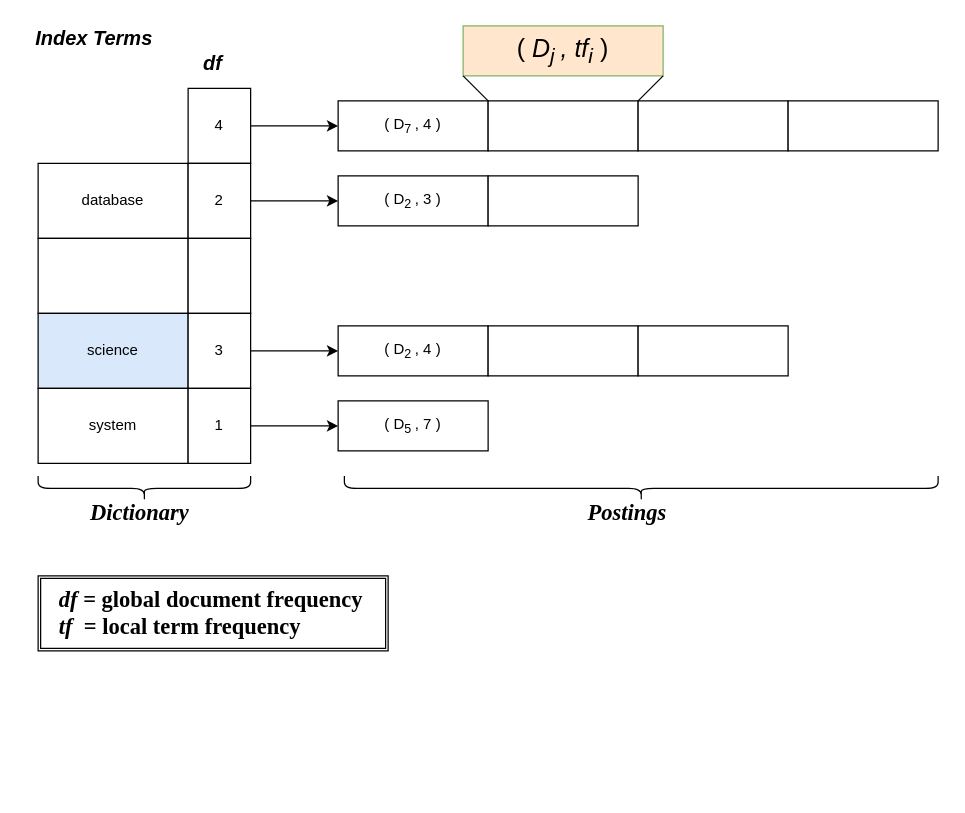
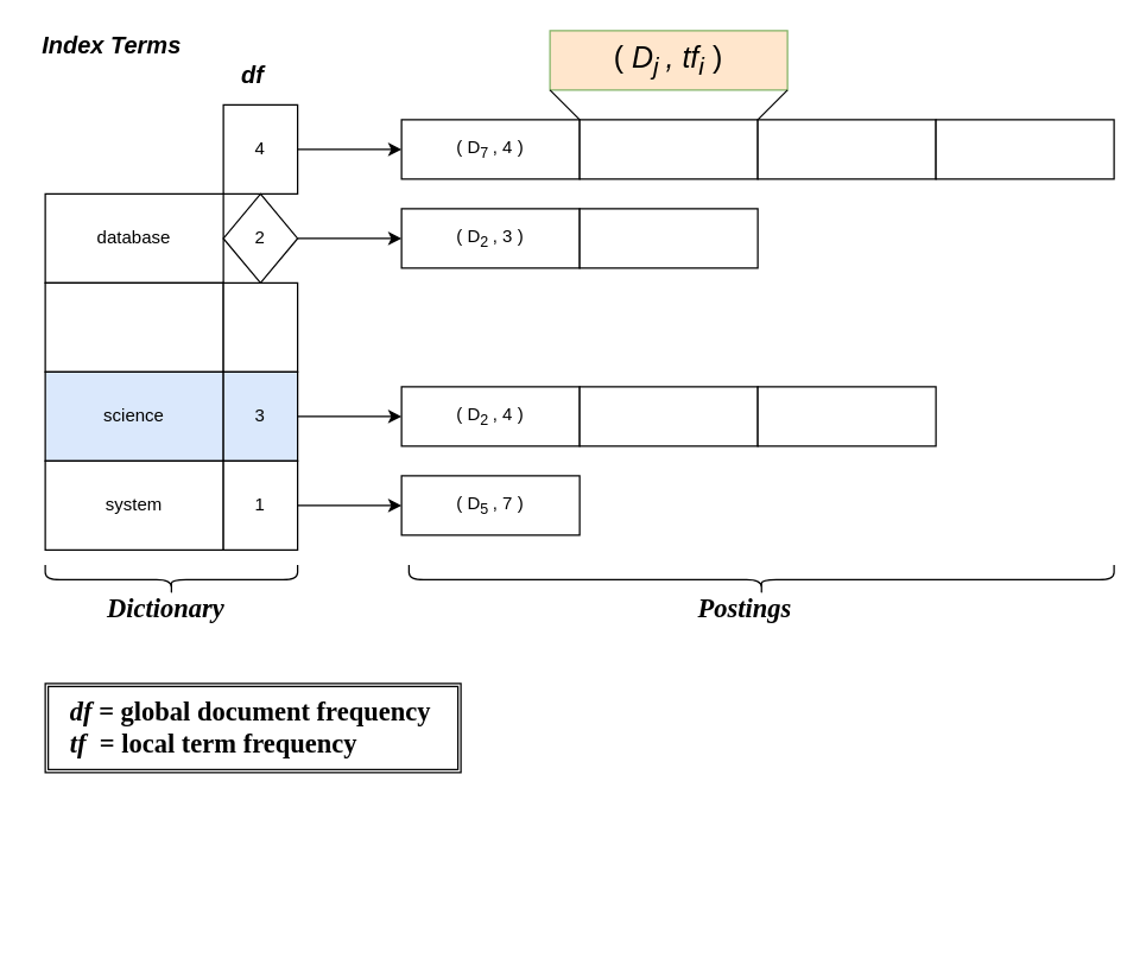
  <mxCell id="0" />
  <mxCell id="1" parent="0" />
  <mxCell id="2" value="" style="shape=ext;double=1;rounded=0;whiteSpace=wrap;html=1;" vertex="1" parent="1"><mxGeometry x="30" y="460" width="280" height="60" as="geometry" /></mxCell>
  <mxCell id="3" style="edgeStyle=orthogonalEdgeStyle;rounded=0;orthogonalLoop=1;jettySize=auto;html=1;entryX=0;entryY=0.5;entryDx=0;entryDy=0;" parent="1" source="4" target="16" edge="1"><mxGeometry relative="1" as="geometry" /></mxCell>
  <mxCell id="4" value="4" style="rounded=0;whiteSpace=wrap;html=1;" parent="1" vertex="1"><mxGeometry x="150" y="70" width="50" height="60" as="geometry" /></mxCell>
  <mxCell id="5" value="database" style="rounded=0;whiteSpace=wrap;html=1;" parent="1" vertex="1"><mxGeometry x="30" y="130" width="120" height="60" as="geometry" /></mxCell>
  <mxCell id="6" style="edgeStyle=orthogonalEdgeStyle;rounded=0;orthogonalLoop=1;jettySize=auto;html=1;exitX=1;exitY=0.5;exitDx=0;exitDy=0;entryX=0;entryY=0.5;entryDx=0;entryDy=0;" parent="1" source="7" target="20" edge="1"><mxGeometry relative="1" as="geometry" /></mxCell>
- <mxCell id="7" value="2" style="rounded=0;whiteSpace=wrap;html=1;" parent="1" vertex="1"><mxGeometry x="150" y="130" width="50" height="60" as="geometry" /></mxCell>
+ <mxCell id="7" value="2" style="rhombus;whiteSpace=wrap;html=1;" parent="1" vertex="1"><mxGeometry x="150" y="130" width="50" height="60" as="geometry" /></mxCell>
  <mxCell id="8" value="" style="rounded=0;whiteSpace=wrap;html=1;" parent="1" vertex="1"><mxGeometry x="30" y="190" width="120" height="60" as="geometry" /></mxCell>
  <mxCell id="9" value="" style="rounded=0;whiteSpace=wrap;html=1;" parent="1" vertex="1"><mxGeometry x="150" y="190" width="50" height="60" as="geometry" /></mxCell>
  <mxCell id="10" value="science" style="rounded=0;whiteSpace=wrap;html=1;fillColor=#dae8fc;" parent="1" vertex="1"><mxGeometry x="30" y="250" width="120" height="60" as="geometry" /></mxCell>
  <mxCell id="11" style="edgeStyle=orthogonalEdgeStyle;rounded=0;orthogonalLoop=1;jettySize=auto;html=1;exitX=1;exitY=0.5;exitDx=0;exitDy=0;entryX=0;entryY=0.5;entryDx=0;entryDy=0;" parent="1" source="12" target="22" edge="1"><mxGeometry relative="1" as="geometry" /></mxCell>
- <mxCell id="12" value="3" style="rounded=0;whiteSpace=wrap;html=1;" parent="1" vertex="1"><mxGeometry x="150" y="250" width="50" height="60" as="geometry" /></mxCell>
+ <mxCell id="12" value="3" style="rounded=0;whiteSpace=wrap;html=1;fillColor=#dae8fc;" parent="1" vertex="1"><mxGeometry x="150" y="250" width="50" height="60" as="geometry" /></mxCell>
  <mxCell id="13" value="system" style="rounded=0;whiteSpace=wrap;html=1;" parent="1" vertex="1"><mxGeometry x="30" y="310" width="120" height="60" as="geometry" /></mxCell>
  <mxCell id="14" style="edgeStyle=orthogonalEdgeStyle;rounded=0;orthogonalLoop=1;jettySize=auto;html=1;exitX=1;exitY=0.5;exitDx=0;exitDy=0;" parent="1" source="15" target="25" edge="1"><mxGeometry relative="1" as="geometry" /></mxCell>
  <mxCell id="15" value="1" style="rounded=0;whiteSpace=wrap;html=1;" parent="1" vertex="1"><mxGeometry x="150" y="310" width="50" height="60" as="geometry" /></mxCell>
  <mxCell id="16" value="( D&lt;sub&gt;7 &lt;/sub&gt;, 4 )" style="rounded=0;whiteSpace=wrap;html=1;align=center;" parent="1" vertex="1"><mxGeometry x="270" y="80" width="120" height="40" as="geometry" /></mxCell>
  <mxCell id="17" value="" style="rounded=0;whiteSpace=wrap;html=1;" parent="1" vertex="1"><mxGeometry x="390" y="80" width="120" height="40" as="geometry" /></mxCell>
  <mxCell id="18" value="" style="rounded=0;whiteSpace=wrap;html=1;" parent="1" vertex="1"><mxGeometry x="510" y="80" width="120" height="40" as="geometry" /></mxCell>
  <mxCell id="19" value="" style="rounded=0;whiteSpace=wrap;html=1;" parent="1" vertex="1"><mxGeometry x="630" y="80" width="120" height="40" as="geometry" /></mxCell>
  <mxCell id="20" value="( D&lt;sub&gt;2&lt;/sub&gt;&lt;sub&gt;&amp;nbsp;&lt;/sub&gt;, 3 )" style="rounded=0;whiteSpace=wrap;html=1;" parent="1" vertex="1"><mxGeometry x="270" y="140" width="120" height="40" as="geometry" /></mxCell>
  <mxCell id="21" value="" style="rounded=0;whiteSpace=wrap;html=1;" parent="1" vertex="1"><mxGeometry x="390" y="140" width="120" height="40" as="geometry" /></mxCell>
  <mxCell id="22" value="( D&lt;sub&gt;2&lt;/sub&gt;&lt;sub&gt;&amp;nbsp;&lt;/sub&gt;, 4 )" style="rounded=0;whiteSpace=wrap;html=1;" parent="1" vertex="1"><mxGeometry x="270" y="260" width="120" height="40" as="geometry" /></mxCell>
  <mxCell id="23" value="" style="rounded=0;whiteSpace=wrap;html=1;" parent="1" vertex="1"><mxGeometry x="390" y="260" width="120" height="40" as="geometry" /></mxCell>
  <mxCell id="24" value="" style="rounded=0;whiteSpace=wrap;html=1;" parent="1" vertex="1"><mxGeometry x="510" y="260" width="120" height="40" as="geometry" /></mxCell>
  <mxCell id="25" value="( D&lt;sub&gt;5&lt;/sub&gt;&lt;sub&gt;&amp;nbsp;&lt;/sub&gt;, 7 )" style="rounded=0;whiteSpace=wrap;html=1;" parent="1" vertex="1"><mxGeometry x="270" y="320" width="120" height="40" as="geometry" /></mxCell>
  <mxCell id="26" value="&lt;font style=&quot;font-size: 16px&quot;&gt;&lt;i&gt;&lt;b&gt;Index Terms&lt;/b&gt;&lt;/i&gt;&lt;/font&gt;" style="text;html=1;strokeColor=none;fillColor=none;align=center;verticalAlign=middle;whiteSpace=wrap;rounded=0;" parent="1" vertex="1"><mxGeometry x="20" y="20" width="110" height="20" as="geometry" /></mxCell>
  <mxCell id="27" value="&lt;i&gt;&lt;font style=&quot;font-size: 16px&quot;&gt;&lt;b&gt;df&lt;/b&gt;&lt;/font&gt;&lt;/i&gt;" style="text;html=1;strokeColor=none;fillColor=none;align=center;verticalAlign=middle;whiteSpace=wrap;rounded=0;" parent="1" vertex="1"><mxGeometry x="150" y="40" width="40" height="20" as="geometry" /></mxCell>
  <mxCell id="28" value="&lt;font style=&quot;font-size: 20px&quot;&gt;( &lt;i&gt;D&lt;sub&gt;j&lt;/sub&gt;&lt;sub&gt;&amp;nbsp;&lt;/sub&gt;, tf&lt;sub&gt;i&lt;/sub&gt;&lt;/i&gt; )&lt;/font&gt;" style="rounded=0;whiteSpace=wrap;html=1;fillColor=#ffe6cc;strokeColor=#82b366;" parent="1" vertex="1"><mxGeometry x="370" y="20" width="160" height="40" as="geometry" /></mxCell>
  <mxCell id="29" value="" style="endArrow=none;html=1;entryX=0;entryY=0;entryDx=0;entryDy=0;" parent="1" target="17" edge="1"><mxGeometry width="50" height="50" relative="1" as="geometry"><mxPoint x="370" y="60" as="sourcePoint" /><mxPoint x="420" y="10" as="targetPoint" /></mxGeometry></mxCell>
  <mxCell id="30" value="" style="endArrow=none;html=1;entryX=1;entryY=1;entryDx=0;entryDy=0;" parent="1" target="28" edge="1"><mxGeometry width="50" height="50" relative="1" as="geometry"><mxPoint x="510" y="80" as="sourcePoint" /><mxPoint x="560" y="30" as="targetPoint" /></mxGeometry></mxCell>
  <mxCell id="31" value="&lt;font style=&quot;font-size: 18px&quot; face=&quot;Times New Roman&quot;&gt;&lt;b&gt;&lt;i&gt;df&lt;/i&gt; = global document frequency&lt;br&gt;&lt;i&gt;tf&lt;/i&gt;&amp;nbsp; = local term frequency&lt;/b&gt;&lt;/font&gt;" style="text;html=1;strokeColor=none;fillColor=none;align=left;verticalAlign=middle;whiteSpace=wrap;rounded=0;" parent="1" vertex="1"><mxGeometry x="45" y="470" width="250" height="40" as="geometry" /></mxCell>
  <mxCell id="32" value="&lt;font face=&quot;Times New Roman&quot;&gt;&lt;span style=&quot;font-size: 18px&quot;&gt;&lt;b&gt;&lt;i&gt;Dictionary&lt;/i&gt;&lt;/b&gt;&lt;/span&gt;&lt;/font&gt;" style="text;html=1;strokeColor=none;fillColor=none;align=left;verticalAlign=middle;whiteSpace=wrap;rounded=0;" parent="1" vertex="1"><mxGeometry x="70" y="390" width="90" height="40" as="geometry" /></mxCell>
  <mxCell id="33" value="&lt;font face=&quot;Times New Roman&quot;&gt;&lt;span style=&quot;font-size: 18px&quot;&gt;&lt;b&gt;&lt;i&gt;Postings&lt;/i&gt;&lt;/b&gt;&lt;/span&gt;&lt;/font&gt;" style="text;html=1;strokeColor=none;fillColor=none;align=left;verticalAlign=middle;whiteSpace=wrap;rounded=0;" parent="1" vertex="1"><mxGeometry x="467.5" y="390" width="90" height="40" as="geometry" /></mxCell>
  <mxCell id="34" value="" style="shape=curlyBracket;whiteSpace=wrap;html=1;rounded=1;rotation=-90;" vertex="1" parent="1"><mxGeometry x="105" y="305" width="20" height="170" as="geometry" /></mxCell>
  <mxCell id="35" value="" style="shape=curlyBracket;whiteSpace=wrap;html=1;rounded=1;rotation=-90;" vertex="1" parent="1"><mxGeometry x="502.5" y="152.5" width="20" height="475" as="geometry" /></mxCell>
